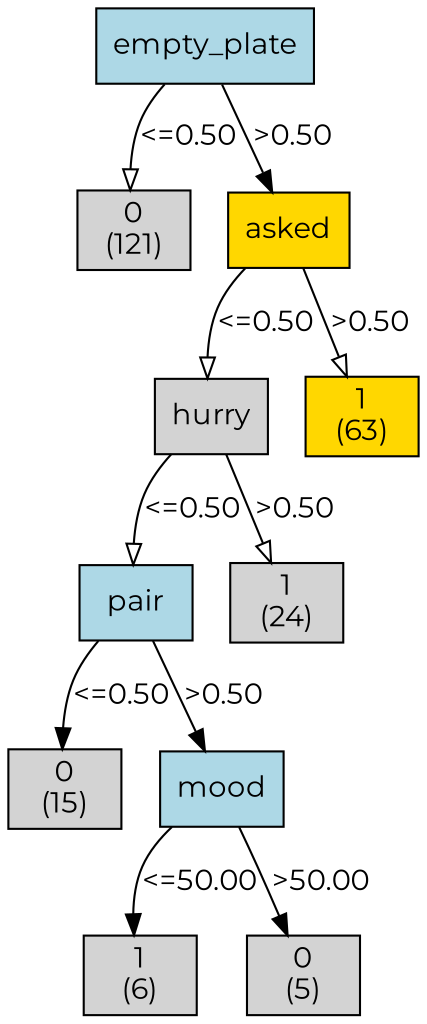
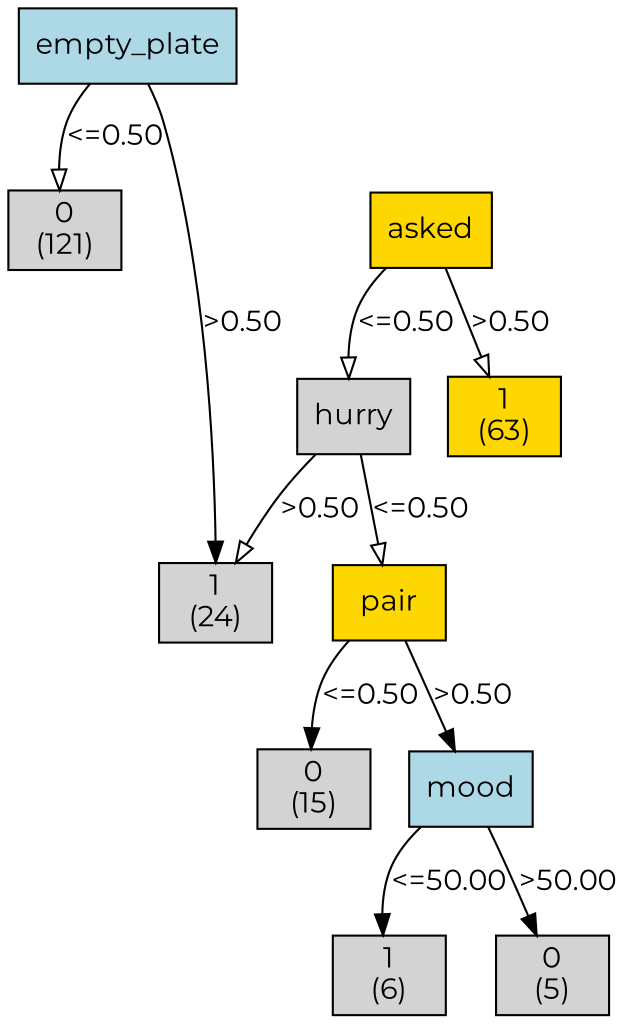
  digraph {
    fontname=Montserrat
    node [fillcolor=lightgrey fontname=Montserrat shape=box style=filled weight=2]
    edge [arrowhead=onormal fontname=Montserrat]
    n1 [fillcolor=lightblue label="empty_plate\n" weight=1]
    n2 [label="0\n(121)\n"]
    n3 [fillcolor=gold label="asked\n"]
    n4 [label="hurry\n" weight=3]
    n5 [fillcolor=gold label="1\n(63)\n" weight=3]
-   n6 [fillcolor=lightblue label="pair\n" weight=4]
+   n6 [fillcolor=gold label="pair\n" weight=4]
    n7 [label="1\n(24)\n" weight=4]
    n8 [label="0\n(15)\n" weight=5]
    n9 [fillcolor=lightblue label="mood\n" weight=5]
    n10 [label="1\n(6)\n" weight=6]
    n11 [label="0\n(5)\n" weight=6]
    subgraph sub_1 {
      rank=same
      n1
    }
    subgraph sub_2 {
      rank=same
      n2
      n3
    }
    subgraph sub_3 {
      rank=same
      n4
      n5
    }
    subgraph sub_4 {
      rank=same
      n6
      n7
    }
    subgraph sub_5 {
      rank=same
      n8
      n9
    }
    subgraph sub_6 {
      rank=same
      n10
      n11
    }
    n1 -> n2 [label="<=0.50"]
-   n1 -> n3 [arrowhead=normal label=">0.50"]
+   n1 -> n7 [arrowhead=normal label=">0.50"]
    n3 -> n4 [label="<=0.50"]
    n3 -> n5 [label=">0.50"]
    n4 -> n6 [label="<=0.50"]
    n4 -> n7 [label=">0.50"]
    n6 -> n8 [arrowhead=normal label="<=0.50"]
    n6 -> n9 [arrowhead=normal label=">0.50"]
    n9 -> n10 [arrowhead=normal label="<=50.00"]
    n9 -> n11 [arrowhead=normal label=">50.00"]
  }
